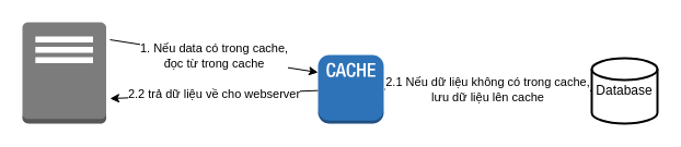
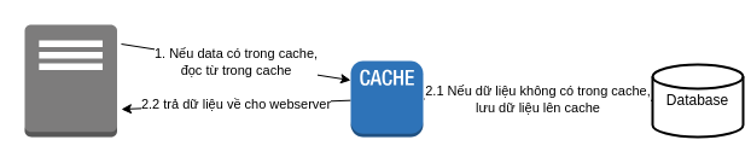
  <mxCell id="0" />
  <mxCell id="1" parent="0" />
  <mxCell id="2" value="1. Nếu data có trong cache, &lt;br&gt;đọc từ trong cache" style="edgeStyle=none;html=1;" edge="1" parent="1"><mxGeometry relative="1" as="geometry"><mxPoint x="100" y="36" as="sourcePoint" /><mxPoint x="290" y="66" as="targetPoint" /></mxGeometry></mxCell>
  <mxCell id="3" value="" style="outlineConnect=0;dashed=0;verticalLabelPosition=bottom;verticalAlign=top;align=center;html=1;shape=mxgraph.aws3.traditional_server;fillColor=#7D7C7C;gradientColor=none;" vertex="1" parent="1"><mxGeometry x="20" y="20" width="76.5" height="93" as="geometry" /></mxCell>
  <mxCell id="4" value="2.2 trả dữ liệu về cho webserver" style="edgeStyle=none;html=1;" edge="1" parent="1" source="5"><mxGeometry relative="1" as="geometry"><mxPoint x="100" y="90" as="targetPoint" /></mxGeometry></mxCell>
  <mxCell id="5" value="" style="outlineConnect=0;dashed=0;verticalLabelPosition=bottom;verticalAlign=top;align=center;html=1;shape=mxgraph.aws3.cache_node;fillColor=#2E73B8;gradientColor=none;" vertex="1" parent="1"><mxGeometry x="290" y="50" width="60" height="63" as="geometry" /></mxCell>
  <mxCell id="6" value="2.1 Nếu dữ liệu không có trong cache,&lt;br&gt;lưu dữ liệu lên cache" style="edgeStyle=none;html=1;entryX=1;entryY=0.5;entryDx=0;entryDy=0;entryPerimeter=0;" edge="1" parent="1" source="7" target="5"><mxGeometry relative="1" as="geometry" /></mxCell>
- <mxCell id="7" value="Database" style="strokeWidth=2;html=1;shape=mxgraph.flowchart.database;whiteSpace=wrap;" vertex="1" parent="1"><mxGeometry x="540" y="53" width="60" height="60" as="geometry" /></mxCell>
+ <mxCell id="7" value="Database" style="strokeWidth=2;html=1;shape=mxgraph.flowchart.database;whiteSpace=wrap;" vertex="1" parent="1"><mxGeometry x="540" y="53" width="75" height="60" as="geometry" /></mxCell>
